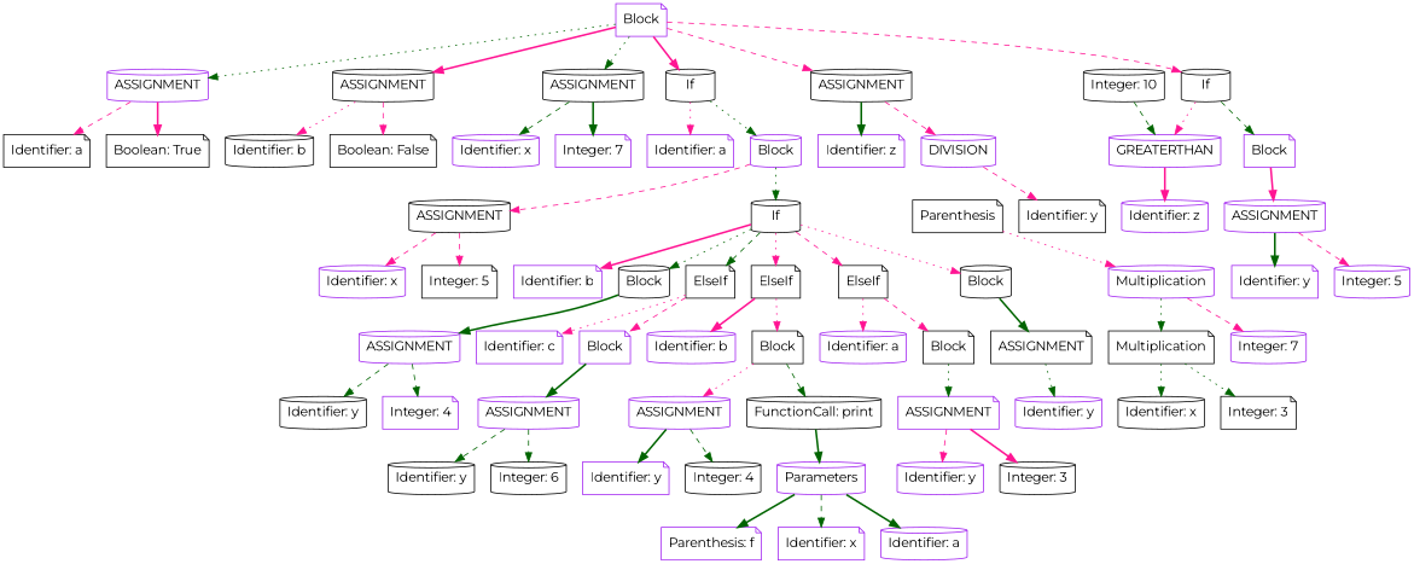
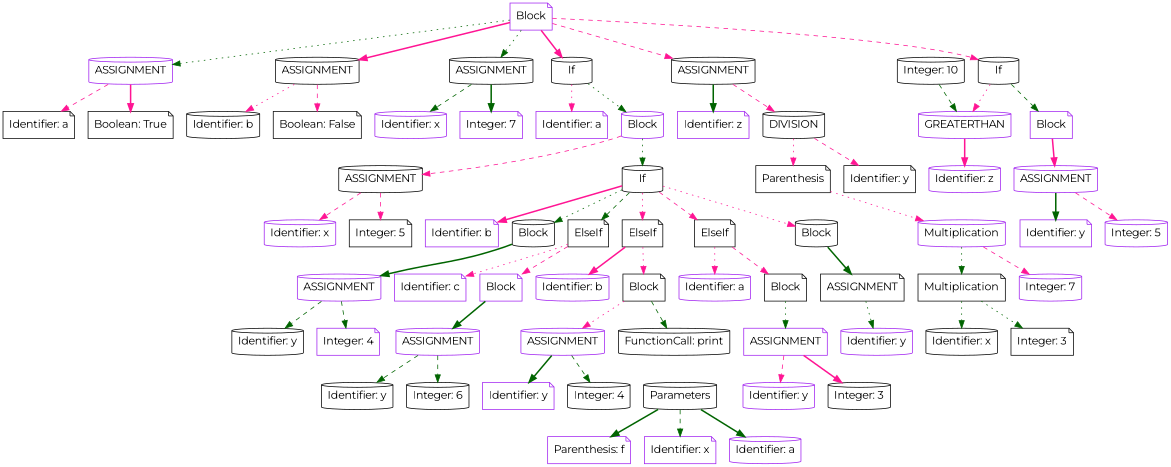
  digraph {
    fontname=Montserrat
    node [color=purple fontname=Montserrat shape=cylinder]
    edge [color=deeppink fontname=Montserrat style=dashed]
    n1 [label=Block shape=note]
    n2 [label=ASSIGNMENT]
    n3 [color=black label=ASSIGNMENT]
    n4 [color=black label=ASSIGNMENT]
    n5 [color=black label=If]
    n6 [color=black label=ASSIGNMENT]
    n7 [color=black label=If]
    n8 [color=black label="Identifier: a" shape=note]
    n9 [color=black label="Boolean: True" shape=note]
    n10 [color=black label="Identifier: b"]
    n11 [color=black label="Boolean: False" shape=note]
    n12 [label="Identifier: x"]
    n13 [label="Integer: 7" shape=note]
    n14 [label="Identifier: a" shape=note]
    n15 [label=Block]
    n16 [label="Identifier: z" shape=note]
-   n17 [label=DIVISION]
+   n17 [color=black label=DIVISION]
    n18 [label=GREATERTHAN]
    n19 [label=Block shape=note]
    n20 [color=black label=ASSIGNMENT]
    n21 [color=black label=If]
    n22 [label="Identifier: x"]
    n23 [color=black label="Integer: 5" shape=note]
    n24 [label="Identifier: b" shape=note]
    n25 [color=black label=Block]
    n26 [color=black label=ElseIf shape=note]
    n27 [color=black label=ElseIf shape=note]
    n28 [color=black label=ElseIf shape=note]
    n29 [color=black label=Block]
    n30 [label=ASSIGNMENT]
    n31 [label="Identifier: c" shape=note]
    n32 [label=Block shape=note]
    n33 [label="Identifier: b"]
    n34 [color=black label=Block shape=note]
    n35 [label="Identifier: a"]
    n36 [color=black label=Block shape=note]
    n37 [color=black label=ASSIGNMENT shape=note]
    n38 [color=black label="Identifier: y"]
    n39 [label="Integer: 4" shape=note]
    n40 [label=ASSIGNMENT]
    n41 [color=black label="Identifier: y"]
    n42 [color=black label="Integer: 6"]
    n43 [label=ASSIGNMENT]
    n44 [color=black label="FunctionCall: print"]
    n45 [label="Identifier: y" shape=note]
    n46 [color=black label="Integer: 4"]
-   n47 [label=Parameters]
+   n47 [color=black label=Parameters]
    n48 [label="Parenthesis: f" shape=note]
    n49 [label="Identifier: x" shape=note]
    n50 [label="Identifier: a"]
    n51 [label=ASSIGNMENT shape=note]
    n52 [label="Identifier: y"]
    n53 [color=black label="Integer: 3"]
    n54 [label="Identifier: y"]
    n55 [color=black label=Parenthesis shape=note]
    n56 [color=black label="Identifier: y" shape=note]
    n57 [label=Multiplication]
    n58 [color=black label=Multiplication shape=note]
    n59 [label="Integer: 7"]
    n60 [color=black label="Identifier: x"]
    n61 [color=black label="Integer: 3" shape=note]
    n62 [label="Identifier: z"]
    n63 [label=ASSIGNMENT]
    n64 [color=black label="Integer: 10"]
    n65 [label="Identifier: y" shape=note]
    n66 [label="Integer: 5"]
    n1 -> n2 [color=darkgreen style=dotted]
    n1 -> n3 [style=bold]
    n1 -> n4 [color=darkgreen style=dotted]
    n1 -> n5 [style=bold]
    n1 -> n6
    n1 -> n7
    n2 -> n8
    n2 -> n9 [style=bold]
    n3 -> n10 [style=dotted]
    n3 -> n11
    n4 -> n12 [color=darkgreen]
    n4 -> n13 [color=darkgreen style=bold]
    n5 -> n14 [style=dotted]
    n5 -> n15 [color=darkgreen style=dotted]
    n6 -> n16 [color=darkgreen style=bold]
    n6 -> n17
    n7 -> n18 [style=dotted]
    n7 -> n19 [color=darkgreen]
    n15 -> n20
    n15 -> n21 [color=darkgreen style=dotted]
+   n17 -> n55 [style=dotted]
    n17 -> n56
    n18 -> n62 [style=bold]
    n19 -> n63 [style=bold]
    n20 -> n22
    n20 -> n23
    n21 -> n24 [style=bold]
    n21 -> n25 [color=darkgreen style=dotted]
    n21 -> n26 [color=darkgreen]
    n21 -> n27 [style=dotted]
    n21 -> n28
    n21 -> n29 [style=dotted]
    n25 -> n30 [color=darkgreen style=bold]
    n26 -> n31 [style=dotted]
    n26 -> n32
    n27 -> n33 [style=bold]
    n27 -> n34 [style=dotted]
    n28 -> n35 [style=dotted]
    n28 -> n36
    n29 -> n37 [color=darkgreen style=bold]
    n30 -> n38 [color=darkgreen]
    n30 -> n39 [color=darkgreen]
    n32 -> n40 [color=darkgreen style=bold]
    n34 -> n43 [style=dotted]
    n34 -> n44 [color=darkgreen]
    n36 -> n51 [color=darkgreen style=dotted]
    n37 -> n54 [color=darkgreen style=dotted]
    n40 -> n41 [color=darkgreen]
    n40 -> n42 [color=darkgreen]
    n43 -> n45 [color=darkgreen style=bold]
    n43 -> n46 [color=darkgreen]
-   n44 -> n47 [color=darkgreen style=bold]
    n47 -> n48 [color=darkgreen style=bold]
    n47 -> n49 [color=darkgreen]
    n47 -> n50 [color=darkgreen style=bold]
    n51 -> n52
    n51 -> n53 [style=bold]
    n55 -> n57 [style=dotted]
    n57 -> n58 [color=darkgreen style=dotted]
    n57 -> n59
    n58 -> n60 [color=darkgreen style=dotted]
    n58 -> n61 [color=darkgreen style=dotted]
    n63 -> n65 [color=darkgreen style=bold]
    n63 -> n66
    n64 -> n18 [color=darkgreen]
  }
